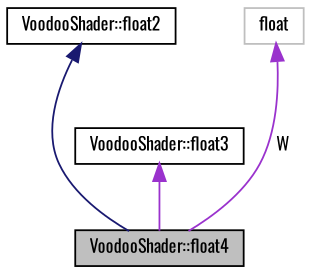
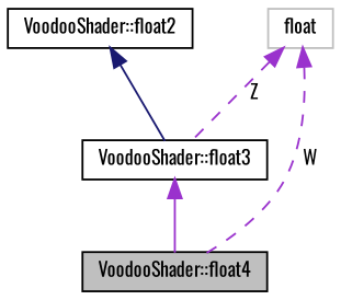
  digraph {
    fontname=Oswald
    node [color=black fillcolor=white fontname=Oswald fontsize=10 shape=record style=filled]
    edge [color=darkorchid3 dir=back fontname=Oswald fontsize=10 labelfontname=Helvetica labelfontsize=10 style=solid]
    n1 [fillcolor=grey75 fontcolor=black height=0.2 label="VoodooShader::float4" width=0.4]
    n2 [height=0.2 label="VoodooShader::float3" width=0.4]
    n3 [height=0.2 label="VoodooShader::float2" width=0.4]
    n4 [color=grey75 height=0.2 label=float width=0.4]
    n2 -> n1
-   n3 -> n1 [color=midnightblue]
-   n4 -> n1 [label=" W"]
+   n3 -> n2 [color=midnightblue]
+   n4 -> n1 [label=" W" style=dashed]
+   n4 -> n2 [label=" Z" style=dashed]
  }
